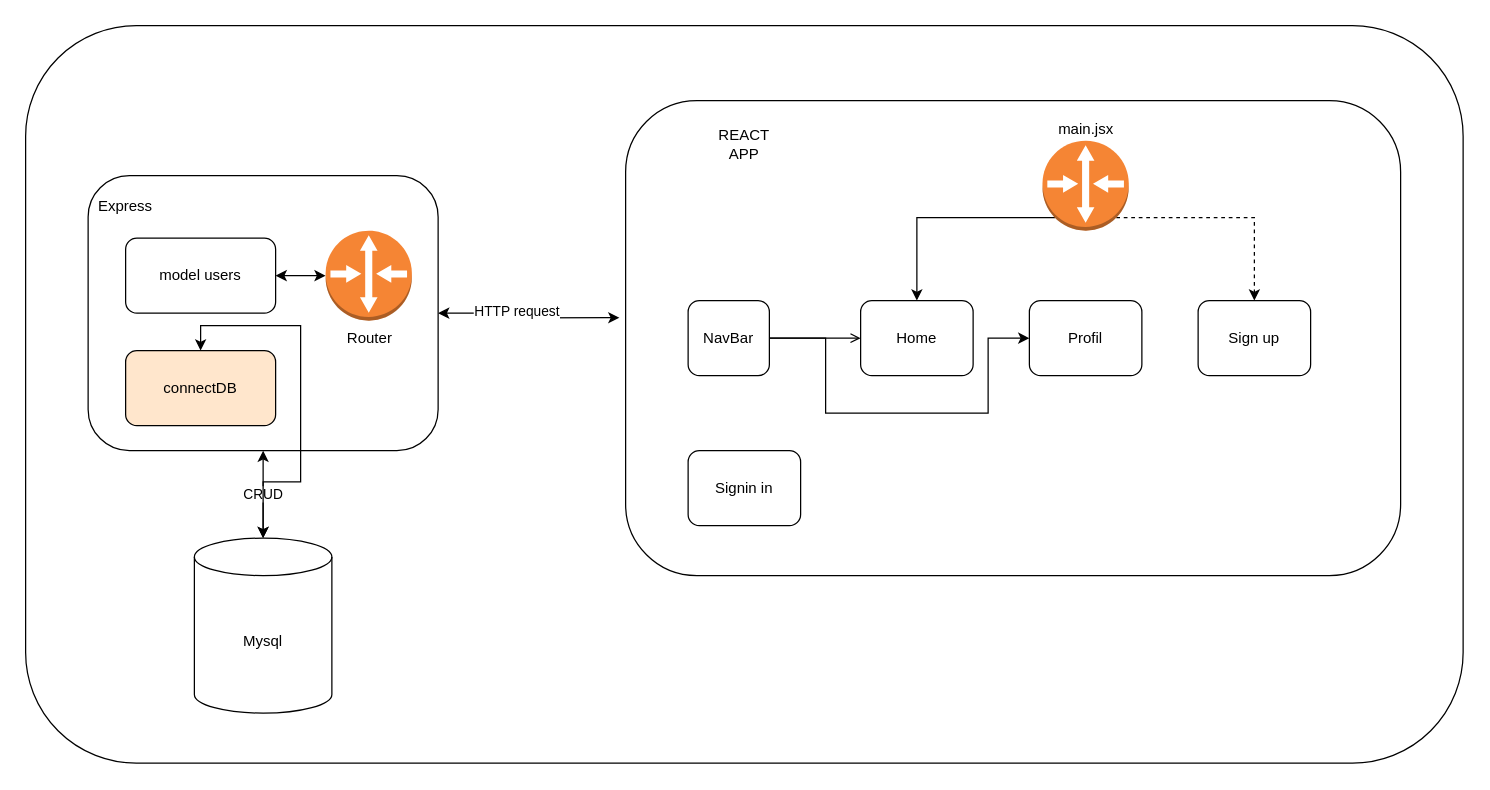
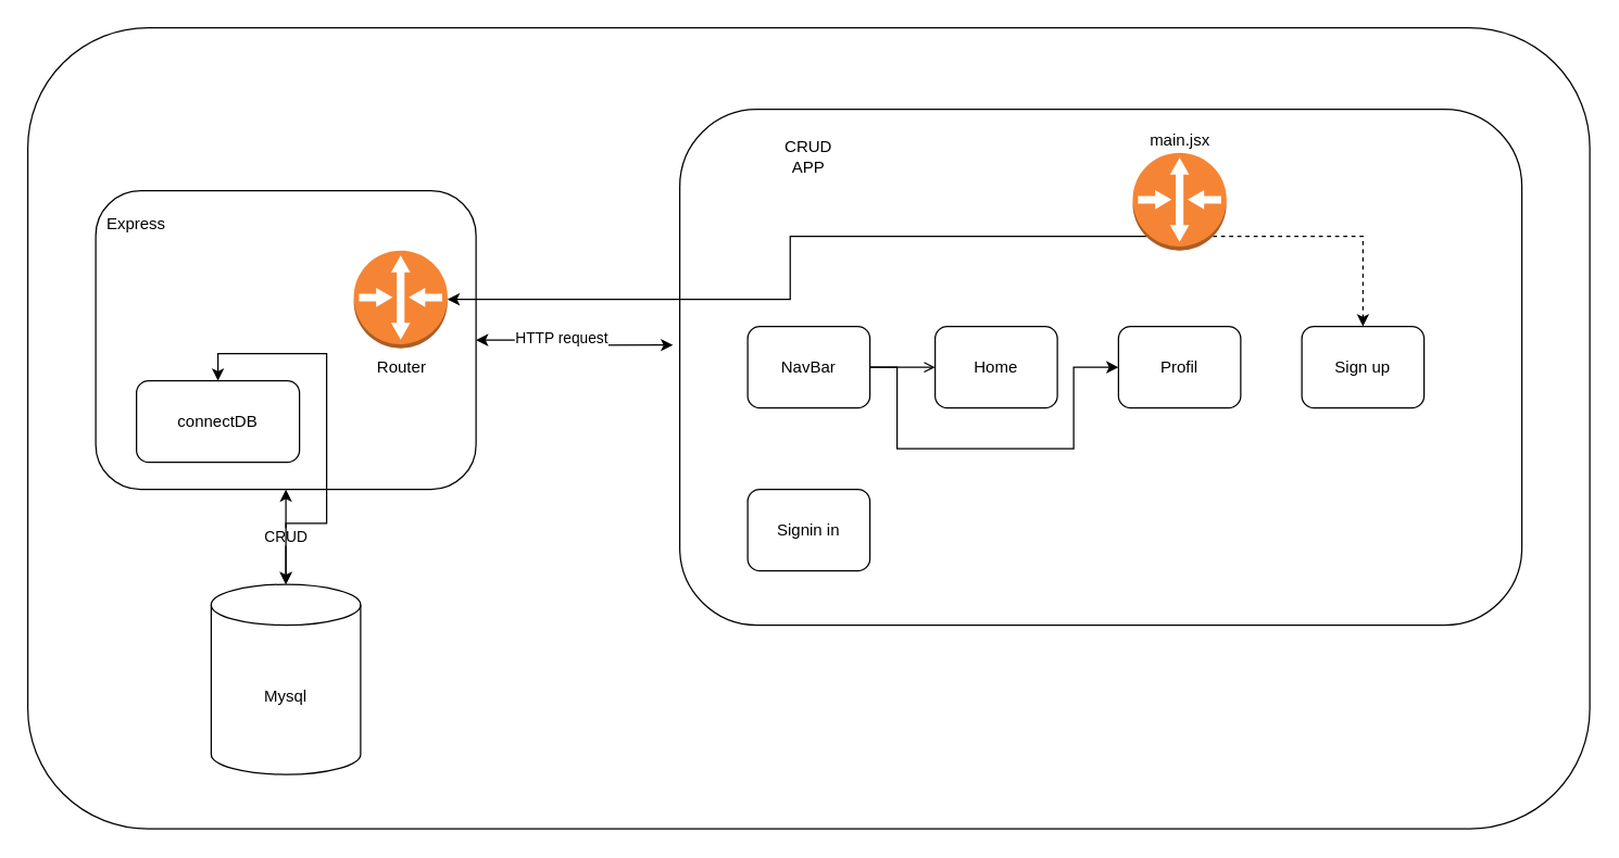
  <mxCell id="0" />
  <mxCell id="1" parent="0" />
  <mxCell id="2" value="" style="rounded=1;whiteSpace=wrap;html=1;" vertex="1" parent="1"><mxGeometry x="20" y="20" width="1150" height="590" as="geometry" /></mxCell>
  <mxCell id="3" style="edgeStyle=orthogonalEdgeStyle;rounded=0;orthogonalLoop=1;jettySize=auto;html=1;exitX=-0.008;exitY=0.457;exitDx=0;exitDy=0;entryX=1;entryY=0.5;entryDx=0;entryDy=0;startArrow=classic;startFill=1;exitPerimeter=0;" edge="1" parent="1" source="5" target="7"><mxGeometry relative="1" as="geometry" /></mxCell>
  <mxCell id="4" value="HTTP request" style="edgeLabel;html=1;align=center;verticalAlign=middle;resizable=0;points=[];" vertex="1" connectable="0" parent="3"><mxGeometry x="0.157" y="-2" relative="1" as="geometry"><mxPoint as="offset" /></mxGeometry></mxCell>
  <mxCell id="5" value="" style="rounded=1;whiteSpace=wrap;html=1;" vertex="1" parent="1"><mxGeometry x="500" y="80" width="620" height="380" as="geometry" /></mxCell>
  <mxCell id="6" value="Mysql" style="shape=cylinder3;whiteSpace=wrap;html=1;boundedLbl=1;backgroundOutline=1;size=15;" vertex="1" parent="1"><mxGeometry x="155" y="430" width="110" height="140" as="geometry" /></mxCell>
  <mxCell id="7" value="" style="rounded=1;whiteSpace=wrap;html=1;" vertex="1" parent="1"><mxGeometry x="70" y="140" width="280" height="220" as="geometry" /></mxCell>
- <mxCell id="8" value="REACT APP" style="text;html=1;strokeColor=none;fillColor=none;align=center;verticalAlign=middle;whiteSpace=wrap;rounded=0;" vertex="1" parent="1"><mxGeometry x="565" y="100" width="60" height="30" as="geometry" /></mxCell>
- <mxCell id="9" style="edgeStyle=orthogonalEdgeStyle;rounded=0;orthogonalLoop=1;jettySize=auto;html=1;exitX=0;exitY=0.5;exitDx=0;exitDy=0;exitPerimeter=0;entryX=1;entryY=0.5;entryDx=0;entryDy=0;startArrow=classic;startFill=1;" edge="1" parent="1" source="10" target="15"><mxGeometry relative="1" as="geometry" /></mxCell>
+ <mxCell id="8" value="CRUD APP" style="text;html=1;strokeColor=none;fillColor=none;align=center;verticalAlign=middle;whiteSpace=wrap;rounded=0;" vertex="1" parent="1"><mxGeometry x="565" y="100" width="60" height="30" as="geometry" /></mxCell>
  <mxCell id="10" value="Router" style="outlineConnect=0;dashed=0;verticalLabelPosition=bottom;verticalAlign=top;align=center;html=1;shape=mxgraph.aws3.router;fillColor=#F58534;gradientColor=none;" vertex="1" parent="1"><mxGeometry x="260" y="184" width="69" height="72" as="geometry" /></mxCell>
  <mxCell id="11" value="Express" style="text;html=1;strokeColor=none;fillColor=none;align=center;verticalAlign=middle;whiteSpace=wrap;rounded=0;" vertex="1" parent="1"><mxGeometry x="70" y="150" width="60" height="30" as="geometry" /></mxCell>
  <mxCell id="12" value="CRUD" style="edgeStyle=orthogonalEdgeStyle;rounded=0;orthogonalLoop=1;jettySize=auto;html=1;entryX=0.5;entryY=0;entryDx=0;entryDy=0;entryPerimeter=0;startArrow=classic;startFill=1;exitX=0.5;exitY=1;exitDx=0;exitDy=0;" edge="1" parent="1" source="7" target="6"><mxGeometry relative="1" as="geometry"><mxPoint x="160" y="370" as="sourcePoint" /></mxGeometry></mxCell>
  <mxCell id="13" style="edgeStyle=orthogonalEdgeStyle;rounded=0;orthogonalLoop=1;jettySize=auto;html=1;exitX=0.5;exitY=0;exitDx=0;exitDy=0;startArrow=classic;startFill=1;" edge="1" parent="1" source="14" target="6"><mxGeometry relative="1" as="geometry" /></mxCell>
- <mxCell id="14" value="connectDB" style="rounded=1;whiteSpace=wrap;html=1;fillColor=#ffe6cc;" vertex="1" parent="1"><mxGeometry x="100" y="280" width="120" height="60" as="geometry" /></mxCell>
- <mxCell id="15" value="model users" style="rounded=1;whiteSpace=wrap;html=1;" vertex="1" parent="1"><mxGeometry x="100" y="190" width="120" height="60" as="geometry" /></mxCell>
- <mxCell id="16" style="edgeStyle=orthogonalEdgeStyle;rounded=0;orthogonalLoop=1;jettySize=auto;html=1;exitX=0.145;exitY=0.855;exitDx=0;exitDy=0;exitPerimeter=0;entryX=0.5;entryY=0;entryDx=0;entryDy=0;" edge="1" parent="1" source="18" target="19"><mxGeometry relative="1" as="geometry" /></mxCell>
+ <mxCell id="14" value="connectDB" style="rounded=1;whiteSpace=wrap;html=1;" vertex="1" parent="1"><mxGeometry x="100" y="280" width="120" height="60" as="geometry" /></mxCell>
+ <mxCell id="16" style="edgeStyle=orthogonalEdgeStyle;rounded=0;orthogonalLoop=1;jettySize=auto;html=1;exitX=0.145;exitY=0.855;exitDx=0;exitDy=0;exitPerimeter=0;" edge="1" parent="1" source="18" target="10"><mxGeometry relative="1" as="geometry" /></mxCell>
  <mxCell id="17" style="edgeStyle=orthogonalEdgeStyle;rounded=0;orthogonalLoop=1;jettySize=auto;html=1;exitX=0.855;exitY=0.855;exitDx=0;exitDy=0;exitPerimeter=0;dashed=1;" edge="1" parent="1" source="18" target="21"><mxGeometry relative="1" as="geometry" /></mxCell>
  <mxCell id="18" value="main.jsx" style="outlineConnect=0;dashed=0;verticalLabelPosition=top;verticalAlign=bottom;align=center;html=1;shape=mxgraph.aws3.router;fillColor=#F58534;gradientColor=none;labelPosition=center;" vertex="1" parent="1"><mxGeometry x="833.5" y="112" width="69" height="72" as="geometry" /></mxCell>
  <mxCell id="19" value="Home" style="rounded=1;whiteSpace=wrap;html=1;" vertex="1" parent="1"><mxGeometry x="688" y="240" width="90" height="60" as="geometry" /></mxCell>
  <mxCell id="20" value="Profil" style="rounded=1;whiteSpace=wrap;html=1;" vertex="1" parent="1"><mxGeometry x="823" y="240" width="90" height="60" as="geometry" /></mxCell>
  <mxCell id="21" value="Sign up" style="rounded=1;whiteSpace=wrap;html=1;" vertex="1" parent="1"><mxGeometry x="958" y="240" width="90" height="60" as="geometry" /></mxCell>
  <mxCell id="22" style="edgeStyle=orthogonalEdgeStyle;rounded=0;orthogonalLoop=1;jettySize=auto;html=1;exitX=1;exitY=0.5;exitDx=0;exitDy=0;entryX=0;entryY=0.5;entryDx=0;entryDy=0;endArrow=open;" edge="1" parent="1" source="24" target="19"><mxGeometry relative="1" as="geometry" /></mxCell>
  <mxCell id="23" style="edgeStyle=orthogonalEdgeStyle;rounded=0;orthogonalLoop=1;jettySize=auto;html=1;exitX=1;exitY=0.5;exitDx=0;exitDy=0;entryX=0;entryY=0.5;entryDx=0;entryDy=0;" edge="1" parent="1" source="24" target="20"><mxGeometry relative="1" as="geometry"><Array as="points"><mxPoint x="660" y="270" /><mxPoint x="660" y="330" /><mxPoint x="790" y="330" /><mxPoint x="790" y="270" /></Array></mxGeometry></mxCell>
- <mxCell id="24" value="NavBar" style="rounded=1;whiteSpace=wrap;html=1;" vertex="1" parent="1"><mxGeometry x="550" y="240" width="65" height="60" as="geometry" /></mxCell>
+ <mxCell id="24" value="NavBar" style="rounded=1;whiteSpace=wrap;html=1;" vertex="1" parent="1"><mxGeometry x="550" y="240" width="90" height="60" as="geometry" /></mxCell>
  <mxCell id="25" value="Signin in" style="rounded=1;whiteSpace=wrap;html=1;" vertex="1" parent="1"><mxGeometry x="550" y="360" width="90" height="60" as="geometry" /></mxCell>
